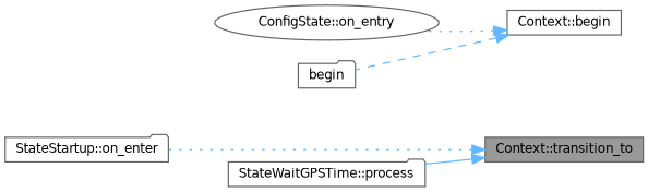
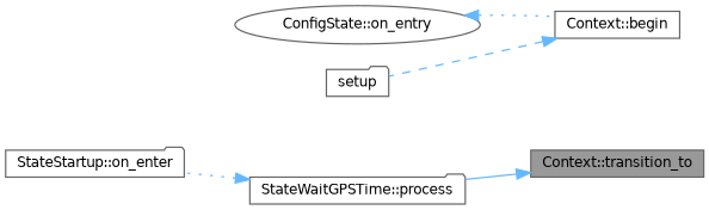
  digraph {
    rankdir=RL
    node [color=grey40 fillcolor=white fontname=Helvetica fontsize=10 shape=folder style=filled]
    edge [color=steelblue1 dir=back fontname=Helvetica fontsize=10 labelfontname=Helvetica labelfontsize=10 style=dotted]
    n1 [color=gray40 fillcolor=grey60 fontcolor=black height=0.2 label="Context::transition_to" shape=box width=0.4]
    n2 [height=0.2 label="StateStartup::on_enter" width=0.4]
    n3 [height=0.2 label="StateWaitGPSTime::process" width=0.4]
    n4 [height=0.2 label="Context::begin" shape=box width=0.4]
    n5 [height=0.2 label="ConfigState::on_entry" shape=ellipse width=0.4]
-   n6 [height=0.2 label=begin width=0.4]
-   n1 -> n2
+   n6 [height=0.2 label=setup width=0.4]
+   n3 -> n2
    n1 -> n3 [style=solid]
-   n4 -> n5
+   n5 -> n4
    n4 -> n6 [style=dashed]
  }
